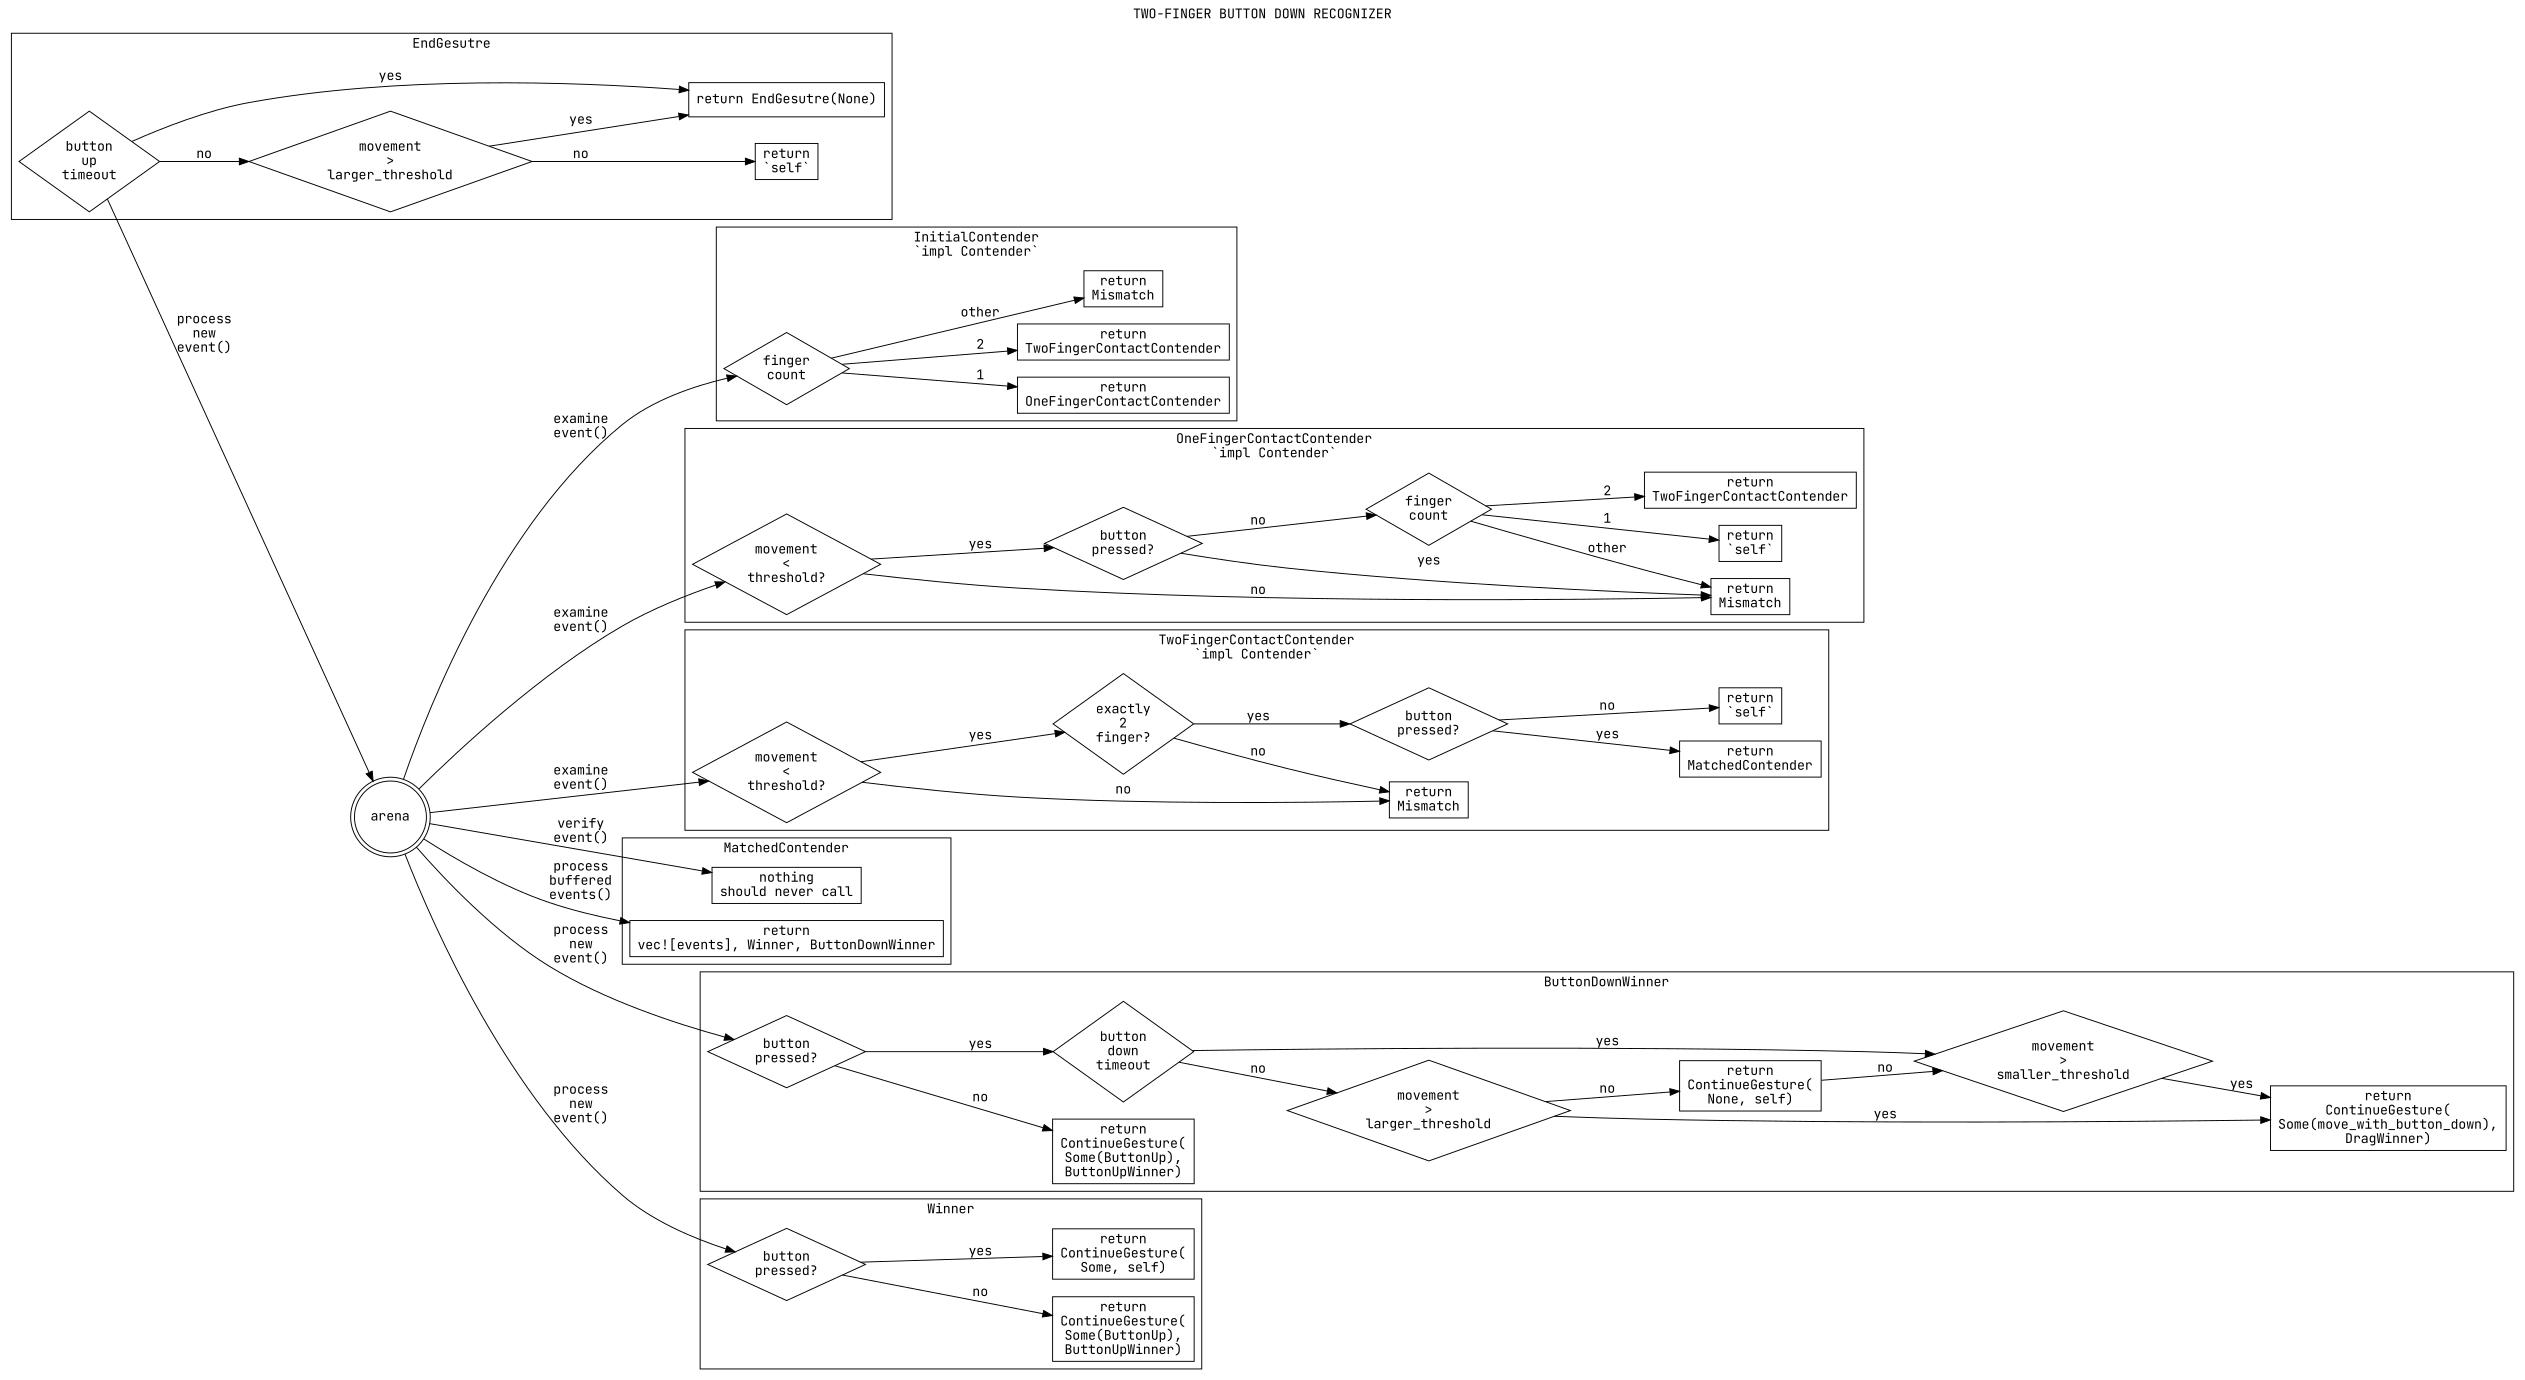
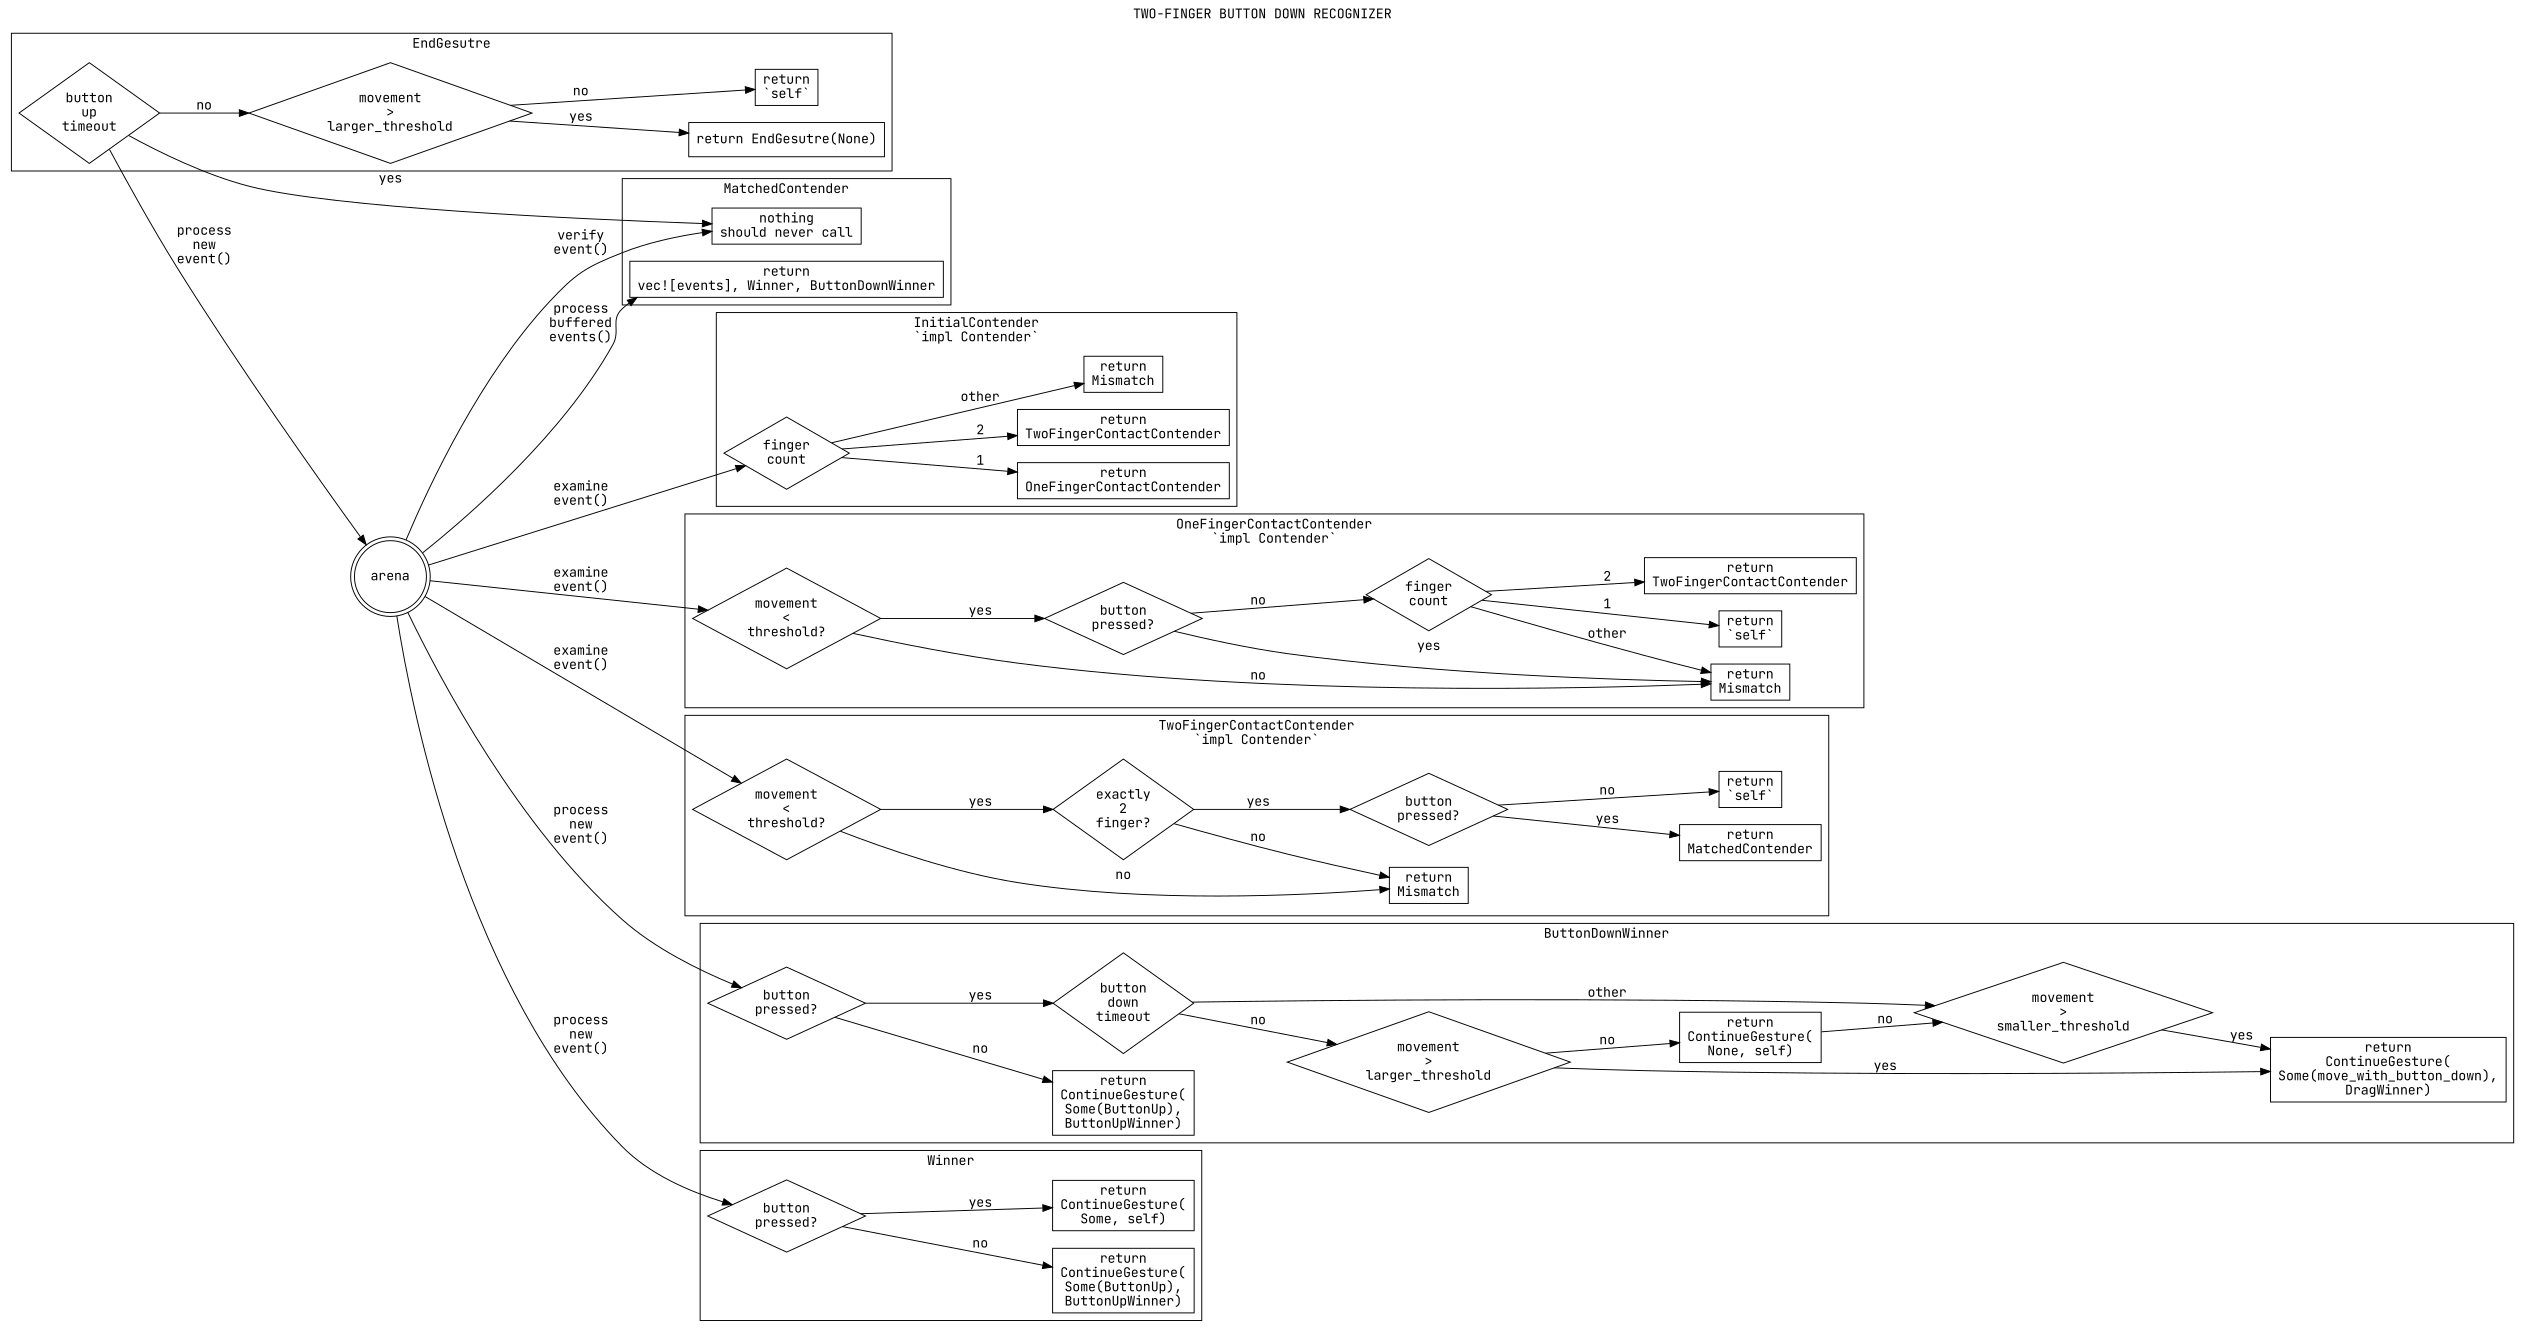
  digraph {
    fontname="JetBrains Mono"
    label="TWO-FINGER BUTTON DOWN RECOGNIZER"
    labelloc=t
    rankdir=LR
    node [fontname="JetBrains Mono" shape=rectangle]
    edge [fontname="JetBrains Mono"]
    n1 [label="finger\ncount" shape=diamond]
    n2 [label="return\nOneFingerContactContender"]
    n3 [label="return\nTwoFingerContactContender"]
    n4 [label="return\nMismatch"]
    n5 [label="movement\n<\nthreshold?" shape=diamond]
    n6 [label="return\nMismatch"]
    n7 [label="button\npressed?" shape=diamond]
    n8 [label="finger\ncount" shape=diamond]
    n9 [label="return\n`self`"]
    n10 [label="return\nTwoFingerContactContender"]
    n11 [label="movement\n<\nthreshold?" shape=diamond]
    n12 [label="return\nMismatch"]
    n13 [label="exactly\n2\nfinger?" shape=diamond]
    n14 [label="button\npressed?" shape=diamond]
    n15 [label="return\nMatchedContender"]
    n16 [label="return\n`self`"]
    n17 [label="nothing\nshould never call"]
    n18 [label="return\nvec![events], Winner, ButtonDownWinner"]
    n19 [label="button\npressed?" shape=diamond]
    n20 [label="return\nContinueGesture(\nSome(ButtonUp),\nButtonUpWinner)"]
    n21 [label="button\ndown\ntimeout" shape=diamond]
    n22 [label="movement\n>\nlarger_threshold" shape=diamond]
    n23 [label="movement\n>\nsmaller_threshold" shape=diamond]
    n24 [label="return\nContinueGesture(\nNone, self)"]
    n25 [label="return\nContinueGesture(\nSome(move_with_button_down),\nDragWinner)"]
    n26 [label="button\npressed?" shape=diamond]
    n27 [label="return\nContinueGesture(\nSome(ButtonUp),\nButtonUpWinner)"]
    n28 [label="return\nContinueGesture(\nSome, self)"]
    n29 [label="button\nup\ntimeout" shape=diamond]
    n30 [label="movement\n>\nlarger_threshold" shape=diamond]
    n31 [label="return EndGesutre(None)"]
    n32 [label="return\n`self`"]
    arena [shape=doublecircle]
    subgraph cluster_1 {
      label="InitialContender\n`impl Contender`"
      n1
      n2
      n3
      n4
    }
    subgraph cluster_2 {
      label="OneFingerContactContender\n`impl Contender`"
      n5
      n6
      n7
      n8
      n9
      n10
    }
    subgraph cluster_3 {
      label="TwoFingerContactContender\n`impl Contender`"
      n11
      n12
      n13
      n14
      n15
      n16
    }
    subgraph cluster_4 {
      label=MatchedContender
      n17
      n18
    }
    subgraph cluster_5 {
      label=ButtonDownWinner
      n19
      n20
      n21
      n22
      n23
      n24
      n25
    }
    subgraph cluster_6 {
      label=Winner
      n26
      n27
      n28
    }
    subgraph cluster_7 {
      label=EndGesutre
      n29
      n30
      n31
      n32
    }
    n1 -> n2 [label=1]
    n1 -> n3 [label=2]
    n1 -> n4 [label=other]
    n5 -> n6 [label=no]
    n5 -> n7 [label=yes]
    n7 -> n6 [label=yes]
    n7 -> n8 [label=no]
    n8 -> n6 [label=other]
    n8 -> n9 [label=1]
    n8 -> n10 [label=2]
    n11 -> n12 [label=no]
    n11 -> n13 [label=yes]
    n13 -> n12 [label=no]
    n13 -> n14 [label=yes]
    n14 -> n15 [label=yes]
    n14 -> n16 [label=no]
    n19 -> n20 [label=no]
    n19 -> n21 [label=yes]
    n21 -> n22 [label=no]
-   n21 -> n23 [label=yes]
+   n21 -> n23 [label=other]
    n22 -> n24 [label=no]
    n22 -> n25 [label=yes]
    n23 -> n25 [label=yes]
    n24 -> n23 [label=no]
    n26 -> n27 [label=no]
    n26 -> n28 [label=yes]
    n29 -> n30 [label=no]
-   n29 -> n31 [label=yes]
+   n29 -> n17 [label=yes]
    n29 -> arena [label="process\nnew\nevent()"]
    n30 -> n31 [label=yes]
    n30 -> n32 [label=no]
    arena -> n1 [label="examine\nevent()"]
    arena -> n5 [label="examine\nevent()"]
    arena -> n11 [label="examine\nevent()"]
    arena -> n17 [label="verify\nevent()"]
    arena -> n18 [label="process\nbuffered\nevents()"]
    arena -> n19 [label="process\nnew\nevent()"]
    arena -> n26 [label="process\nnew\nevent()"]
  }
